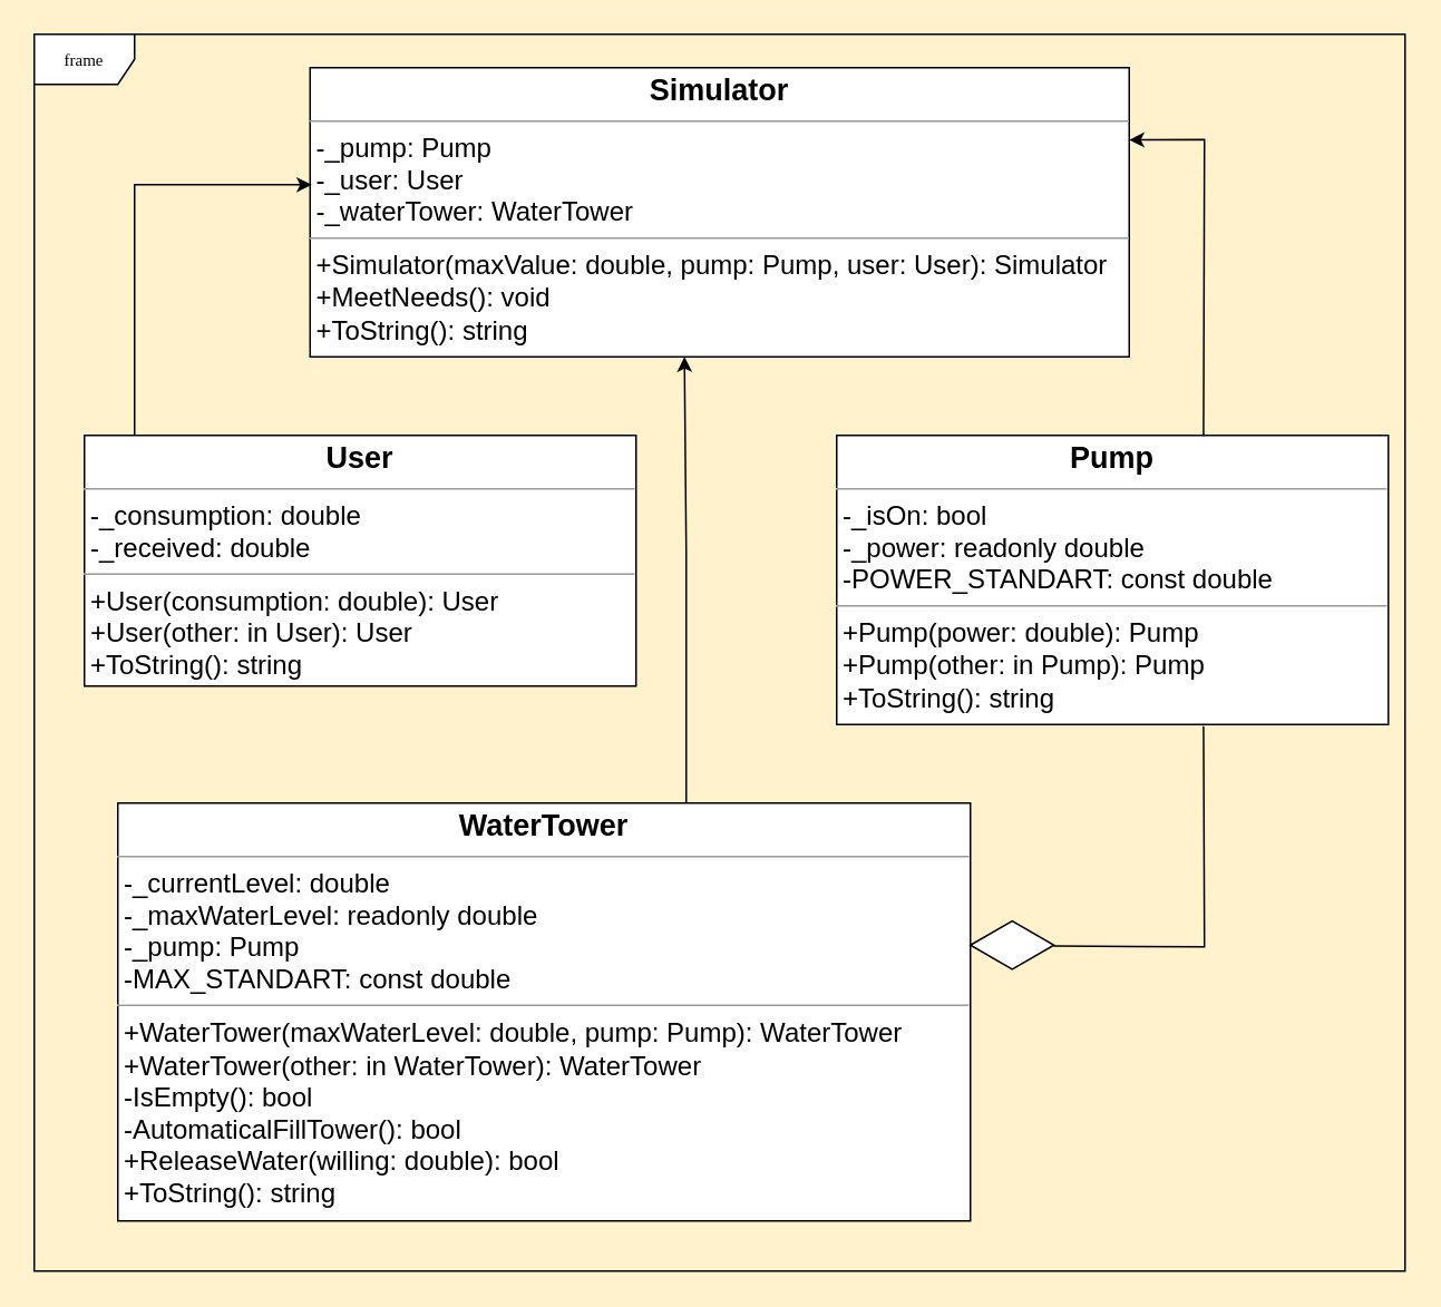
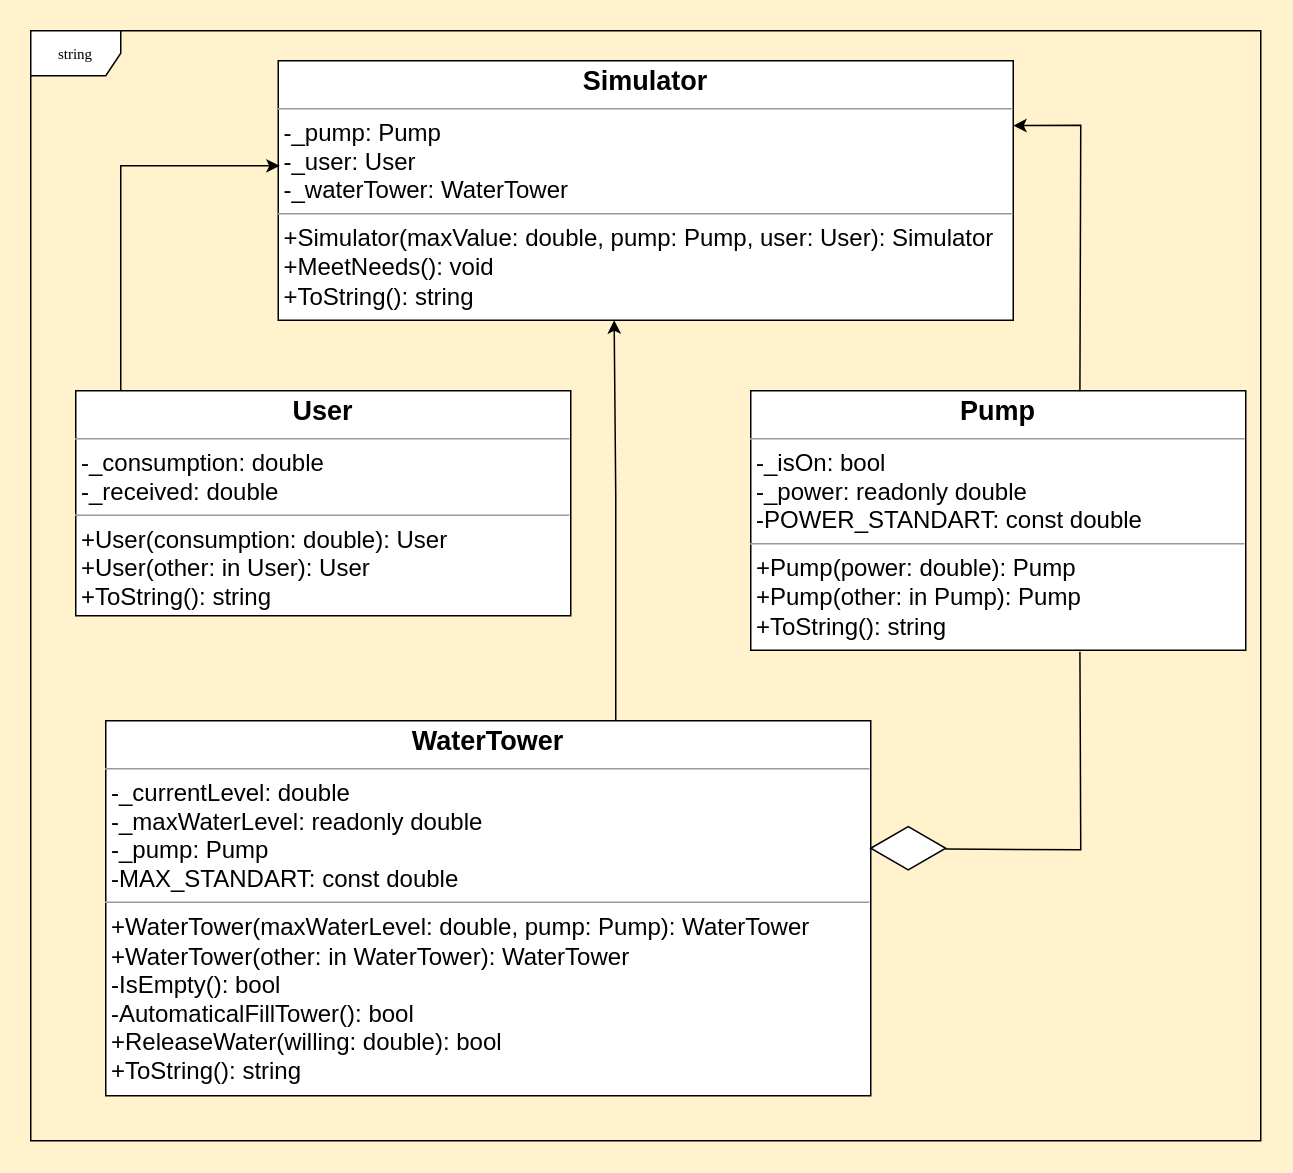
  <mxCell id="0" />
  <mxCell id="1" parent="0" />
- <mxCell id="2" value="frame" style="shape=umlFrame;whiteSpace=wrap;html=1;rounded=0;shadow=0;comic=0;labelBackgroundColor=none;strokeWidth=1;fontFamily=Verdana;fontSize=10;align=center;" parent="1" vertex="1"><mxGeometry x="20" y="20" width="820" height="740" as="geometry" /></mxCell>
+ <mxCell id="2" value="string" style="shape=umlFrame;whiteSpace=wrap;html=1;rounded=0;shadow=0;comic=0;labelBackgroundColor=none;strokeWidth=1;fontFamily=Verdana;fontSize=10;align=center;" parent="1" vertex="1"><mxGeometry x="20" y="20" width="820" height="740" as="geometry" /></mxCell>
  <mxCell id="3" value="&lt;p style=&quot;margin:0px;margin-top:4px;text-align:center;&quot;&gt;&lt;font style=&quot;font-size: 18px;&quot;&gt;&lt;b style=&quot;background-color: initial;&quot;&gt;Simulator&lt;/b&gt;&lt;br&gt;&lt;/font&gt;&lt;/p&gt;&lt;hr size=&quot;1&quot;&gt;&lt;p style=&quot;margin:0px;margin-left:4px;&quot;&gt;&lt;font size=&quot;3&quot; style=&quot;&quot;&gt;-_pump: Pump&lt;br&gt;-_user: User&lt;/font&gt;&lt;/p&gt;&lt;p style=&quot;margin:0px;margin-left:4px;&quot;&gt;&lt;font size=&quot;3&quot;&gt;-_waterTower: WaterTower&lt;/font&gt;&lt;/p&gt;&lt;hr size=&quot;1&quot;&gt;&lt;p style=&quot;margin:0px;margin-left:4px;&quot;&gt;&lt;font size=&quot;3&quot;&gt;+Simulator(maxValue: double, pump: Pump, user: User): Simulator&lt;/font&gt;&lt;/p&gt;&lt;p style=&quot;margin:0px;margin-left:4px;&quot;&gt;&lt;font size=&quot;3&quot;&gt;+MeetNeeds(): void&lt;br&gt;&lt;/font&gt;&lt;/p&gt;&lt;p style=&quot;margin:0px;margin-left:4px;&quot;&gt;&lt;font size=&quot;3&quot;&gt;+ToString(): string&lt;/font&gt;&lt;/p&gt;" style="verticalAlign=top;align=left;overflow=fill;fontSize=12;fontFamily=Helvetica;html=1;rounded=0;shadow=0;comic=0;labelBackgroundColor=none;strokeWidth=1" parent="1" vertex="1"><mxGeometry x="185" y="40" width="490" height="173" as="geometry" /></mxCell>
  <mxCell id="4" value="&lt;p style=&quot;margin:0px;margin-top:4px;text-align:center;&quot;&gt;&lt;font style=&quot;font-size: 18px;&quot;&gt;&lt;b&gt;Pump&lt;/b&gt;&lt;/font&gt;&lt;/p&gt;&lt;hr size=&quot;1&quot;&gt;&lt;p style=&quot;margin:0px;margin-left:4px;&quot;&gt;&lt;font size=&quot;3&quot;&gt;-_isOn: bool&lt;br&gt;&lt;/font&gt;&lt;/p&gt;&lt;p style=&quot;margin:0px;margin-left:4px;&quot;&gt;&lt;font size=&quot;3&quot;&gt;-_power: readonly double&lt;/font&gt;&lt;/p&gt;&lt;p style=&quot;margin:0px;margin-left:4px;&quot;&gt;&lt;font size=&quot;3&quot;&gt;-POWER_STANDART: const double&lt;/font&gt;&lt;/p&gt;&lt;hr size=&quot;1&quot;&gt;&lt;p style=&quot;margin:0px;margin-left:4px;&quot;&gt;&lt;font size=&quot;3&quot;&gt;+Pump(power: double): Pump&lt;br&gt;&lt;/font&gt;&lt;/p&gt;&lt;p style=&quot;margin:0px;margin-left:4px;&quot;&gt;&lt;font size=&quot;3&quot;&gt;+Pump(other: in Pump): Pump&lt;/font&gt;&lt;/p&gt;&lt;p style=&quot;margin:0px;margin-left:4px;&quot;&gt;&lt;font size=&quot;3&quot;&gt;+ToString(): string&lt;/font&gt;&lt;/p&gt;" style="verticalAlign=top;align=left;overflow=fill;fontSize=12;fontFamily=Helvetica;html=1;rounded=0;shadow=0;comic=0;labelBackgroundColor=none;strokeWidth=1" vertex="1" parent="1"><mxGeometry x="500" y="260" width="330" height="173" as="geometry" /></mxCell>
  <mxCell id="5" value="&lt;p style=&quot;margin:0px;margin-top:4px;text-align:center;&quot;&gt;&lt;span style=&quot;font-size: 18px;&quot;&gt;&lt;b&gt;WaterTower&lt;/b&gt;&lt;/span&gt;&lt;/p&gt;&lt;hr size=&quot;1&quot;&gt;&lt;p style=&quot;margin:0px;margin-left:4px;&quot;&gt;&lt;font size=&quot;3&quot;&gt;-_currentLevel: double&lt;br&gt;&lt;/font&gt;&lt;/p&gt;&lt;p style=&quot;margin:0px;margin-left:4px;&quot;&gt;&lt;font size=&quot;3&quot;&gt;-_maxWaterLevel: readonly double&lt;/font&gt;&lt;/p&gt;&lt;p style=&quot;margin:0px;margin-left:4px;&quot;&gt;&lt;font size=&quot;3&quot;&gt;-_pump: Pump&lt;/font&gt;&lt;/p&gt;&lt;p style=&quot;margin:0px;margin-left:4px;&quot;&gt;&lt;font size=&quot;3&quot;&gt;-MAX_STANDART: const double&lt;/font&gt;&lt;/p&gt;&lt;hr size=&quot;1&quot;&gt;&lt;p style=&quot;margin:0px;margin-left:4px;&quot;&gt;&lt;font size=&quot;3&quot;&gt;+WaterTower(maxWaterLevel: double, pump: Pump): WaterTower&lt;/font&gt;&lt;/p&gt;&lt;p style=&quot;margin:0px;margin-left:4px;&quot;&gt;&lt;font size=&quot;3&quot;&gt;+WaterTower(other: in WaterTower): WaterTower&lt;/font&gt;&lt;/p&gt;&lt;p style=&quot;margin:0px;margin-left:4px;&quot;&gt;&lt;font size=&quot;3&quot;&gt;-IsEmpty(): bool&lt;/font&gt;&lt;/p&gt;&lt;p style=&quot;margin:0px;margin-left:4px;&quot;&gt;&lt;font size=&quot;3&quot;&gt;-AutomaticalFillTower(): bool&lt;/font&gt;&lt;/p&gt;&lt;p style=&quot;margin:0px;margin-left:4px;&quot;&gt;&lt;font size=&quot;3&quot;&gt;+ReleaseWater(willing: double): bool&lt;/font&gt;&lt;/p&gt;&lt;p style=&quot;margin:0px;margin-left:4px;&quot;&gt;&lt;font size=&quot;3&quot;&gt;+ToString(): string&lt;/font&gt;&lt;/p&gt;" style="verticalAlign=top;align=left;overflow=fill;fontSize=12;fontFamily=Helvetica;html=1;rounded=0;shadow=0;comic=0;labelBackgroundColor=none;strokeWidth=1" vertex="1" parent="1"><mxGeometry x="70" y="480" width="510" height="250" as="geometry" /></mxCell>
  <mxCell id="6" value="&lt;p style=&quot;margin:0px;margin-top:4px;text-align:center;&quot;&gt;&lt;span style=&quot;font-size: 18px;&quot;&gt;&lt;b&gt;User&lt;/b&gt;&lt;/span&gt;&lt;/p&gt;&lt;hr size=&quot;1&quot;&gt;&lt;p style=&quot;margin:0px;margin-left:4px;&quot;&gt;&lt;font size=&quot;3&quot;&gt;-_consumption: double&lt;br&gt;&lt;/font&gt;&lt;/p&gt;&lt;p style=&quot;margin:0px;margin-left:4px;&quot;&gt;&lt;font size=&quot;3&quot;&gt;-_received: double&lt;/font&gt;&lt;/p&gt;&lt;hr size=&quot;1&quot;&gt;&lt;p style=&quot;margin:0px;margin-left:4px;&quot;&gt;&lt;font size=&quot;3&quot;&gt;+User(consumption: double): User&lt;br&gt;&lt;/font&gt;&lt;/p&gt;&lt;p style=&quot;margin:0px;margin-left:4px;&quot;&gt;&lt;font size=&quot;3&quot;&gt;+User(other: in User): User&lt;/font&gt;&lt;/p&gt;&lt;p style=&quot;margin:0px;margin-left:4px;&quot;&gt;&lt;font size=&quot;3&quot;&gt;+ToString(): string&lt;/font&gt;&lt;/p&gt;" style="verticalAlign=top;align=left;overflow=fill;fontSize=12;fontFamily=Helvetica;html=1;rounded=0;shadow=0;comic=0;labelBackgroundColor=none;strokeWidth=1" vertex="1" parent="1"><mxGeometry x="50" y="260" width="330" height="150" as="geometry" /></mxCell>
  <mxCell id="7" value="" style="endArrow=none;html=1;rounded=0;entryX=0.996;entryY=0.517;entryDx=0;entryDy=0;entryPerimeter=0;exitX=0.665;exitY=1.006;exitDx=0;exitDy=0;exitPerimeter=0;" edge="1" parent="1" source="4" target="8"><mxGeometry width="50" height="50" relative="1" as="geometry"><mxPoint x="700" y="440" as="sourcePoint" /><mxPoint x="653.397" y="656.34" as="targetPoint" /><Array as="points"><mxPoint x="720" y="566" /></Array></mxGeometry></mxCell>
  <mxCell id="8" value="" style="html=1;whiteSpace=wrap;aspect=fixed;shape=isoRectangle;" vertex="1" parent="1"><mxGeometry x="580" y="550" width="50" height="30" as="geometry" /></mxCell>
  <mxCell id="9" value="" style="endArrow=classic;html=1;rounded=0;entryX=0.002;entryY=0.405;entryDx=0;entryDy=0;entryPerimeter=0;" edge="1" parent="1" target="3"><mxGeometry width="50" height="50" relative="1" as="geometry"><mxPoint x="80" y="260" as="sourcePoint" /><mxPoint x="130" y="210" as="targetPoint" /><Array as="points"><mxPoint x="80" y="110" /></Array></mxGeometry></mxCell>
  <mxCell id="10" value="" style="endArrow=classic;html=1;rounded=0;entryX=0.457;entryY=1;entryDx=0;entryDy=0;entryPerimeter=0;" edge="1" parent="1" target="3"><mxGeometry width="50" height="50" relative="1" as="geometry"><mxPoint x="410" y="480" as="sourcePoint" /><mxPoint x="516" y="330" as="targetPoint" /><Array as="points"><mxPoint x="410" y="330" /></Array></mxGeometry></mxCell>
  <mxCell id="11" value="" style="endArrow=classic;html=1;rounded=0;exitX=0.665;exitY=0.002;exitDx=0;exitDy=0;exitPerimeter=0;entryX=1;entryY=0.25;entryDx=0;entryDy=0;" edge="1" parent="1" source="4" target="3"><mxGeometry width="50" height="50" relative="1" as="geometry"><mxPoint x="741" y="347" as="sourcePoint" /><mxPoint x="740" y="80" as="targetPoint" /><Array as="points"><mxPoint x="720" y="83" /></Array></mxGeometry></mxCell>
